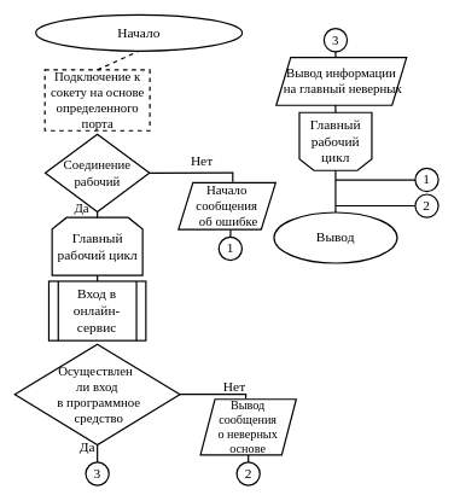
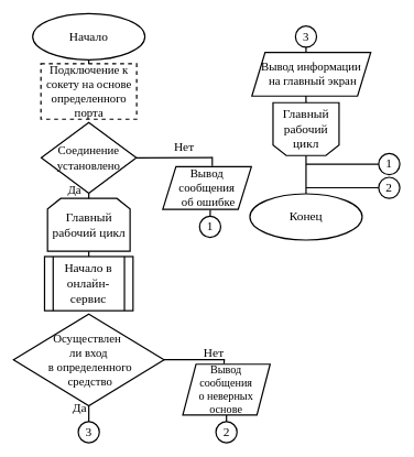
  <mxCell id="0" />
  <mxCell id="1" parent="0" />
- <mxCell id="2" value="&lt;font color=&quot;#000000&quot; style=&quot;font-size: 19px;&quot;&gt;Начало&lt;/font&gt;" style="ellipse;whiteSpace=wrap;html=1;fillColor=none;strokeColor=#000000;strokeWidth=2;fontFamily=Times New Roman;fontSize=19;" parent="1" vertex="1"><mxGeometry x="49" y="20" width="285" height="50" as="geometry" /></mxCell>
+ <mxCell id="2" value="&lt;font color=&quot;#000000&quot; style=&quot;font-size: 19px;&quot;&gt;Начало&lt;/font&gt;" style="ellipse;whiteSpace=wrap;html=1;fillColor=none;strokeColor=#000000;strokeWidth=2;fontFamily=Times New Roman;fontSize=19;" parent="1" vertex="1"><mxGeometry x="49" y="20" width="170" height="70" as="geometry" /></mxCell>
  <mxCell id="3" value="Подключение к сокету на основе определенного порта" style="rounded=0;whiteSpace=wrap;html=1;strokeColor=#000000;strokeWidth=2;fontFamily=Times New Roman;fontSize=18;fontColor=#000000;fillColor=none;dashed=1;" parent="1" vertex="1"><mxGeometry x="61.5" y="96" width="145" height="84" as="geometry" /></mxCell>
- <mxCell id="4" value="Соединение рабочий" style="rhombus;whiteSpace=wrap;html=1;strokeColor=#000000;strokeWidth=2;fontFamily=Times New Roman;fontSize=18;fontColor=#000000;fillColor=none;" parent="1" vertex="1"><mxGeometry x="62" y="185" width="144" height="107" as="geometry" /></mxCell>
+ <mxCell id="4" value="Соединение установлено" style="rhombus;whiteSpace=wrap;html=1;strokeColor=#000000;strokeWidth=2;fontFamily=Times New Roman;fontSize=18;fontColor=#000000;fillColor=none;" parent="1" vertex="1"><mxGeometry x="62" y="185" width="144" height="107" as="geometry" /></mxCell>
  <mxCell id="5" value="Главный рабочий цикл" style="shape=loopLimit;whiteSpace=wrap;html=1;strokeColor=#000000;strokeWidth=2;fontFamily=Times New Roman;fontSize=19;fontColor=#000000;fillColor=none;" parent="1" vertex="1"><mxGeometry x="71.5" y="300" width="125" height="80" as="geometry" /></mxCell>
- <mxCell id="6" value="Вход в онлайн-сервис" style="shape=process;whiteSpace=wrap;html=1;backgroundOutline=1;strokeColor=#000000;strokeWidth=2;fontFamily=Times New Roman;fontSize=19;fontColor=#000000;fillColor=none;" parent="1" vertex="1"><mxGeometry x="67" y="388" width="134" height="82" as="geometry" /></mxCell>
- <mxCell id="7" value="Осуществлен&amp;nbsp;&lt;br&gt;ли вход&lt;br style=&quot;font-size: 18px;&quot;&gt;&amp;nbsp;в программное&lt;br style=&quot;font-size: 18px;&quot;&gt;&amp;nbsp;средство" style="rhombus;whiteSpace=wrap;html=1;strokeColor=#000000;strokeWidth=2;fontFamily=Times New Roman;fontSize=18;fontColor=#000000;fillColor=none;" parent="1" vertex="1"><mxGeometry x="20" y="475" width="228" height="139" as="geometry" /></mxCell>
+ <mxCell id="6" value="Начало в онлайн-сервис" style="shape=process;whiteSpace=wrap;html=1;backgroundOutline=1;strokeColor=#000000;strokeWidth=2;fontFamily=Times New Roman;fontSize=19;fontColor=#000000;fillColor=none;" parent="1" vertex="1"><mxGeometry x="67" y="388" width="134" height="82" as="geometry" /></mxCell>
+ <mxCell id="7" value="Осуществлен&amp;nbsp;&lt;br&gt;ли вход&lt;br style=&quot;font-size: 18px;&quot;&gt;&amp;nbsp;в определенного&lt;br style=&quot;font-size: 18px;&quot;&gt;&amp;nbsp;средство" style="rhombus;whiteSpace=wrap;html=1;strokeColor=#000000;strokeWidth=2;fontFamily=Times New Roman;fontSize=18;fontColor=#000000;fillColor=none;" parent="1" vertex="1"><mxGeometry x="20" y="475" width="228" height="139" as="geometry" /></mxCell>
  <mxCell id="8" value="" style="endArrow=none;html=1;fontFamily=Arial;fontSize=14;fontColor=#000000;entryX=0.5;entryY=1;entryDx=0;entryDy=0;exitX=0.5;exitY=0;exitDx=0;exitDy=0;strokeColor=#000000;strokeWidth=2;dashed=1;" parent="1" source="3" target="2" edge="1"><mxGeometry width="50" height="50" relative="1" as="geometry"><mxPoint x="278" y="350" as="sourcePoint" /><mxPoint x="328" y="300" as="targetPoint" /></mxGeometry></mxCell>
  <mxCell id="9" value="" style="endArrow=none;html=1;strokeColor=#000000;strokeWidth=2;fontFamily=Arial;fontSize=14;fontColor=#000000;exitX=0.5;exitY=0;exitDx=0;exitDy=0;entryX=0.5;entryY=1;entryDx=0;entryDy=0;" parent="1" source="5" target="4" edge="1"><mxGeometry width="50" height="50" relative="1" as="geometry"><mxPoint x="174" y="264" as="sourcePoint" /><mxPoint x="224" y="214" as="targetPoint" /></mxGeometry></mxCell>
  <mxCell id="10" value="" style="endArrow=none;html=1;strokeColor=#000000;strokeWidth=2;fontFamily=Arial;fontSize=14;fontColor=#000000;entryX=0.5;entryY=0;entryDx=0;entryDy=0;exitX=0.5;exitY=1;exitDx=0;exitDy=0;" parent="1" source="5" target="6" edge="1"><mxGeometry width="50" height="50" relative="1" as="geometry"><mxPoint x="197" y="231" as="sourcePoint" /><mxPoint x="247" y="181" as="targetPoint" /></mxGeometry></mxCell>
  <mxCell id="11" value="" style="endArrow=none;html=1;strokeColor=#000000;strokeWidth=2;fontFamily=Arial;fontSize=14;fontColor=#000000;exitX=1;exitY=0.5;exitDx=0;exitDy=0;" parent="1" source="4" edge="1"><mxGeometry width="50" height="50" relative="1" as="geometry"><mxPoint x="207" y="433" as="sourcePoint" /><mxPoint x="321" y="238" as="targetPoint" /></mxGeometry></mxCell>
  <mxCell id="12" value="1" style="ellipse;whiteSpace=wrap;html=1;aspect=fixed;strokeColor=#000000;strokeWidth=2;fontFamily=Times New Roman;fontSize=19;fontColor=#000000;fillColor=none;" parent="1" vertex="1"><mxGeometry x="301.75" y="327" width="32" height="32" as="geometry" /></mxCell>
- <mxCell id="13" value="Начало сообщения&lt;br style=&quot;font-size: 18px;&quot;&gt;&amp;nbsp;об ошибке" style="shape=parallelogram;perimeter=parallelogramPerimeter;whiteSpace=wrap;html=1;fixedSize=1;strokeColor=#000000;strokeWidth=2;fontFamily=Times New Roman;fontSize=18;fontColor=#000000;fillColor=none;" parent="1" vertex="1"><mxGeometry x="246" y="252" width="134.25" height="64.5" as="geometry" /></mxCell>
+ <mxCell id="13" value="Вывод сообщения&lt;br style=&quot;font-size: 18px;&quot;&gt;&amp;nbsp;об ошибке" style="shape=parallelogram;perimeter=parallelogramPerimeter;whiteSpace=wrap;html=1;fixedSize=1;strokeColor=#000000;strokeWidth=2;fontFamily=Times New Roman;fontSize=18;fontColor=#000000;fillColor=none;" parent="1" vertex="1"><mxGeometry x="246" y="252" width="134.25" height="64.5" as="geometry" /></mxCell>
  <mxCell id="14" value="" style="endArrow=none;html=1;strokeColor=#000000;strokeWidth=2;fontFamily=Arial;fontSize=14;fontColor=#000000;" parent="1" edge="1"><mxGeometry width="50" height="50" relative="1" as="geometry"><mxPoint x="321" y="251" as="sourcePoint" /><mxPoint x="321" y="237" as="targetPoint" /></mxGeometry></mxCell>
  <mxCell id="15" value="" style="endArrow=none;html=1;strokeColor=#000000;strokeWidth=2;fontFamily=Arial;fontSize=14;fontColor=#000000;exitX=0.5;exitY=0;exitDx=0;exitDy=0;" parent="1" edge="1" source="12"><mxGeometry width="50" height="50" relative="1" as="geometry"><mxPoint x="317.53" y="357.5" as="sourcePoint" /><mxPoint x="317.98" y="317" as="targetPoint" /></mxGeometry></mxCell>
  <mxCell id="16" value="" style="endArrow=none;html=1;strokeColor=#000000;strokeWidth=2;fontFamily=Arial;fontSize=14;fontColor=#000000;" parent="1" edge="1"><mxGeometry width="50" height="50" relative="1" as="geometry"><mxPoint x="247" y="544" as="sourcePoint" /><mxPoint x="340" y="544" as="targetPoint" /></mxGeometry></mxCell>
  <mxCell id="17" value="2" style="ellipse;whiteSpace=wrap;html=1;aspect=fixed;strokeColor=#000000;strokeWidth=2;fontFamily=Times New Roman;fontSize=19;fontColor=#000000;fillColor=none;" parent="1" vertex="1"><mxGeometry x="326.5" y="638" width="32" height="32" as="geometry" /></mxCell>
  <mxCell id="18" value="Вывод &lt;br style=&quot;font-size: 17px;&quot;&gt;сообщения &lt;br&gt;о неверных &lt;br style=&quot;font-size: 17px;&quot;&gt;основе" style="shape=parallelogram;perimeter=parallelogramPerimeter;whiteSpace=wrap;html=1;fixedSize=1;strokeColor=#000000;strokeWidth=2;fontFamily=Times New Roman;fontSize=17;fontColor=#000000;fillColor=none;" parent="1" vertex="1"><mxGeometry x="276.37" y="551" width="132.25" height="77" as="geometry" /></mxCell>
  <mxCell id="19" value="" style="endArrow=none;html=1;strokeColor=#000000;strokeWidth=2;fontFamily=Arial;fontSize=14;fontColor=#000000;exitX=0.473;exitY=-0.012;exitDx=0;exitDy=0;exitPerimeter=0;" parent="1" edge="1" source="18"><mxGeometry width="50" height="50" relative="1" as="geometry"><mxPoint x="339.25" y="582" as="sourcePoint" /><mxPoint x="339" y="544" as="targetPoint" /></mxGeometry></mxCell>
  <mxCell id="20" value="" style="endArrow=none;html=1;strokeColor=#000000;strokeWidth=2;fontFamily=Arial;fontSize=14;fontColor=#000000;entryX=0.5;entryY=1;entryDx=0;entryDy=0;exitX=0.5;exitY=0;exitDx=0;exitDy=0;" parent="1" target="18" edge="1" source="17"><mxGeometry width="50" height="50" relative="1" as="geometry"><mxPoint x="342.3" y="779.5" as="sourcePoint" /><mxPoint x="342.3" y="734.5" as="targetPoint" /></mxGeometry></mxCell>
  <mxCell id="21" value="" style="endArrow=none;html=1;strokeColor=#000000;strokeWidth=2;fontFamily=Arial;fontSize=14;fontColor=#000000;entryX=0.5;entryY=1;entryDx=0;entryDy=0;exitX=0.5;exitY=0;exitDx=0;exitDy=0;" parent="1" target="7" edge="1" source="26"><mxGeometry width="50" height="50" relative="1" as="geometry"><mxPoint x="134" y="774" as="sourcePoint" /><mxPoint x="383" y="492" as="targetPoint" /></mxGeometry></mxCell>
  <mxCell id="22" value="Нет" style="text;html=1;align=center;verticalAlign=middle;resizable=0;points=[];autosize=1;strokeColor=none;fillColor=none;fontSize=19;fontFamily=Times New Roman;fontColor=#000000;" parent="1" vertex="1"><mxGeometry x="253.75" y="204" width="48" height="35" as="geometry" /></mxCell>
  <mxCell id="23" value="Да" style="text;html=1;align=center;verticalAlign=middle;resizable=0;points=[];autosize=1;strokeColor=none;fillColor=none;fontSize=18;fontFamily=Times New Roman;fontColor=#000000;" parent="1" vertex="1"><mxGeometry x="93" y="270" width="38" height="34" as="geometry" /></mxCell>
  <mxCell id="24" value="Нет" style="text;html=1;align=center;verticalAlign=middle;resizable=0;points=[];autosize=1;strokeColor=none;fillColor=none;fontSize=19;fontFamily=Times New Roman;fontColor=#000000;" parent="1" vertex="1"><mxGeometry x="298.87" y="516" width="48" height="35" as="geometry" /></mxCell>
  <mxCell id="25" value="Да" style="text;html=1;align=center;verticalAlign=middle;resizable=0;points=[];autosize=1;strokeColor=none;fillColor=none;fontSize=19;fontFamily=Times New Roman;fontColor=#000000;" parent="1" vertex="1"><mxGeometry x="100" y="600" width="39" height="35" as="geometry" /></mxCell>
  <mxCell id="26" value="3" style="ellipse;whiteSpace=wrap;html=1;aspect=fixed;strokeColor=#000000;strokeWidth=2;fontFamily=Times New Roman;fontSize=19;fontColor=#000000;fillColor=none;" parent="1" vertex="1"><mxGeometry x="118" y="638" width="32" height="32" as="geometry" /></mxCell>
  <mxCell id="27" value="3" style="ellipse;whiteSpace=wrap;html=1;aspect=fixed;strokeColor=#000000;strokeWidth=2;fontFamily=Times New Roman;fontSize=18;fontColor=#000000;fillColor=none;" parent="1" vertex="1"><mxGeometry x="447" y="39" width="32" height="32" as="geometry" /></mxCell>
  <mxCell id="28" value="" style="endArrow=none;html=1;strokeColor=#000000;strokeWidth=2;fontFamily=Arial;fontSize=14;fontColor=#000000;entryX=0.5;entryY=1;entryDx=0;entryDy=0;" parent="1" target="27" edge="1"><mxGeometry width="50" height="50" relative="1" as="geometry"><mxPoint x="463" y="78" as="sourcePoint" /><mxPoint x="593" y="420" as="targetPoint" /></mxGeometry></mxCell>
- <mxCell id="29" value="Вывод информации&lt;br style=&quot;font-size: 18px;&quot;&gt;&amp;nbsp;на главный неверных" style="shape=parallelogram;perimeter=parallelogramPerimeter;whiteSpace=wrap;html=1;fixedSize=1;strokeColor=#000000;strokeWidth=2;fontFamily=Times New Roman;fontSize=18;fontColor=#000000;fillColor=none;" parent="1" vertex="1"><mxGeometry x="381" y="79" width="180" height="66" as="geometry" /></mxCell>
+ <mxCell id="29" value="Вывод информации&lt;br style=&quot;font-size: 18px;&quot;&gt;&amp;nbsp;на главный экран" style="shape=parallelogram;perimeter=parallelogramPerimeter;whiteSpace=wrap;html=1;fixedSize=1;strokeColor=#000000;strokeWidth=2;fontFamily=Times New Roman;fontSize=18;fontColor=#000000;fillColor=none;" parent="1" vertex="1"><mxGeometry x="381" y="79" width="180" height="66" as="geometry" /></mxCell>
  <mxCell id="30" value="Главный рабочий цикл" style="shape=loopLimit;whiteSpace=wrap;html=1;strokeColor=#000000;strokeWidth=2;fontFamily=Times New Roman;fontSize=19;fontColor=#000000;fillColor=none;direction=west;" parent="1" vertex="1"><mxGeometry x="413" y="155" width="100" height="80" as="geometry" /></mxCell>
  <mxCell id="31" value="" style="endArrow=none;html=1;strokeColor=#000000;strokeWidth=2;fontFamily=Arial;fontSize=14;fontColor=#000000;entryX=0.455;entryY=0.993;entryDx=0;entryDy=0;exitX=0.5;exitY=1;exitDx=0;exitDy=0;entryPerimeter=0;" parent="1" source="30" target="29" edge="1"><mxGeometry width="50" height="50" relative="1" as="geometry"><mxPoint x="481" y="478" as="sourcePoint" /><mxPoint x="531" y="428" as="targetPoint" /></mxGeometry></mxCell>
- <mxCell id="32" value="&lt;font color=&quot;#000000&quot; style=&quot;font-size: 19px;&quot;&gt;Вывод&lt;/font&gt;" style="ellipse;whiteSpace=wrap;html=1;fillColor=none;strokeColor=#000000;strokeWidth=2;fontFamily=Times New Roman;fontSize=19;" parent="1" vertex="1"><mxGeometry x="378" y="293" width="170" height="70" as="geometry" /></mxCell>
+ <mxCell id="32" value="&lt;font color=&quot;#000000&quot; style=&quot;font-size: 19px;&quot;&gt;Конец&lt;/font&gt;" style="ellipse;whiteSpace=wrap;html=1;fillColor=none;strokeColor=#000000;strokeWidth=2;fontFamily=Times New Roman;fontSize=19;" parent="1" vertex="1"><mxGeometry x="378" y="293" width="170" height="70" as="geometry" /></mxCell>
  <mxCell id="33" value="" style="endArrow=none;html=1;strokeColor=#000000;strokeWidth=2;fontFamily=Arial;fontSize=14;fontColor=#000000;entryX=0.5;entryY=0;entryDx=0;entryDy=0;exitX=0.5;exitY=0;exitDx=0;exitDy=0;" parent="1" source="32" target="30" edge="1"><mxGeometry width="50" height="50" relative="1" as="geometry"><mxPoint x="557" y="444" as="sourcePoint" /><mxPoint x="607" y="394" as="targetPoint" /></mxGeometry></mxCell>
  <mxCell id="34" value="1" style="ellipse;whiteSpace=wrap;html=1;aspect=fixed;strokeColor=#000000;strokeWidth=2;fontFamily=Times New Roman;fontSize=19;fontColor=#000000;fillColor=none;" parent="1" vertex="1"><mxGeometry x="573" y="232" width="32" height="32" as="geometry" /></mxCell>
  <mxCell id="35" value="2" style="ellipse;whiteSpace=wrap;html=1;aspect=fixed;strokeColor=#000000;strokeWidth=2;fontFamily=Times New Roman;fontSize=19;fontColor=#000000;fillColor=none;" parent="1" vertex="1"><mxGeometry x="573" y="268" width="32" height="32" as="geometry" /></mxCell>
  <mxCell id="36" value="" style="endArrow=none;html=1;strokeColor=#000000;strokeWidth=2;fontFamily=Arial;fontSize=14;fontColor=#000000;entryX=0;entryY=0.5;entryDx=0;entryDy=0;" parent="1" target="34" edge="1"><mxGeometry width="50" height="50" relative="1" as="geometry"><mxPoint x="463" y="248" as="sourcePoint" /><mxPoint x="612" y="233" as="targetPoint" /></mxGeometry></mxCell>
  <mxCell id="37" value="" style="endArrow=none;html=1;strokeColor=#000000;strokeWidth=2;fontFamily=Arial;fontSize=14;fontColor=#000000;entryX=0;entryY=0.5;entryDx=0;entryDy=0;" parent="1" edge="1"><mxGeometry width="50" height="50" relative="1" as="geometry"><mxPoint x="463" y="283.78" as="sourcePoint" /><mxPoint x="573" y="283.78" as="targetPoint" /></mxGeometry></mxCell>
